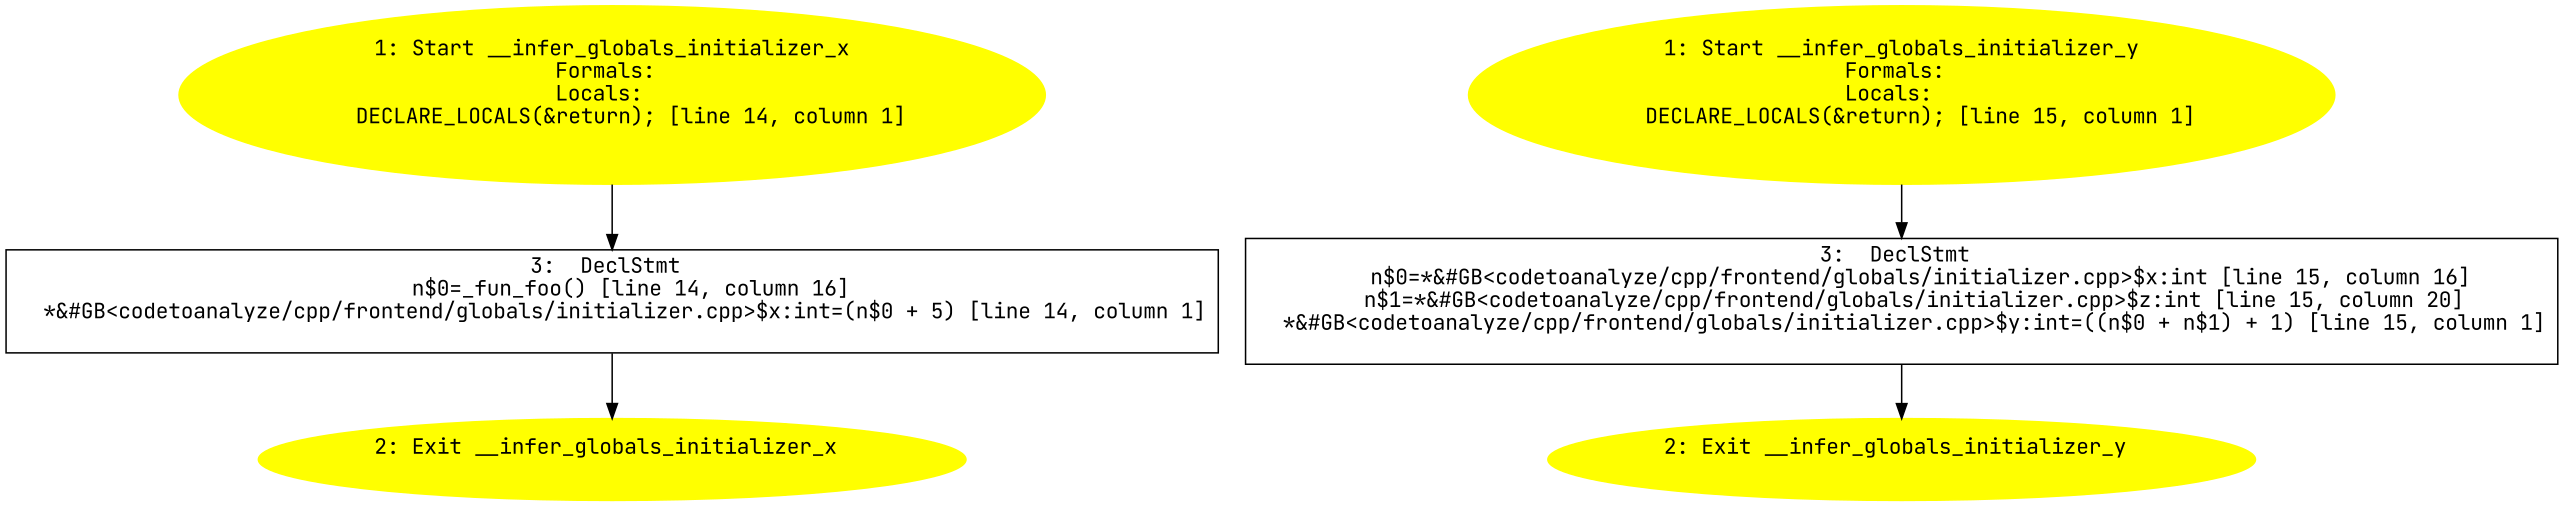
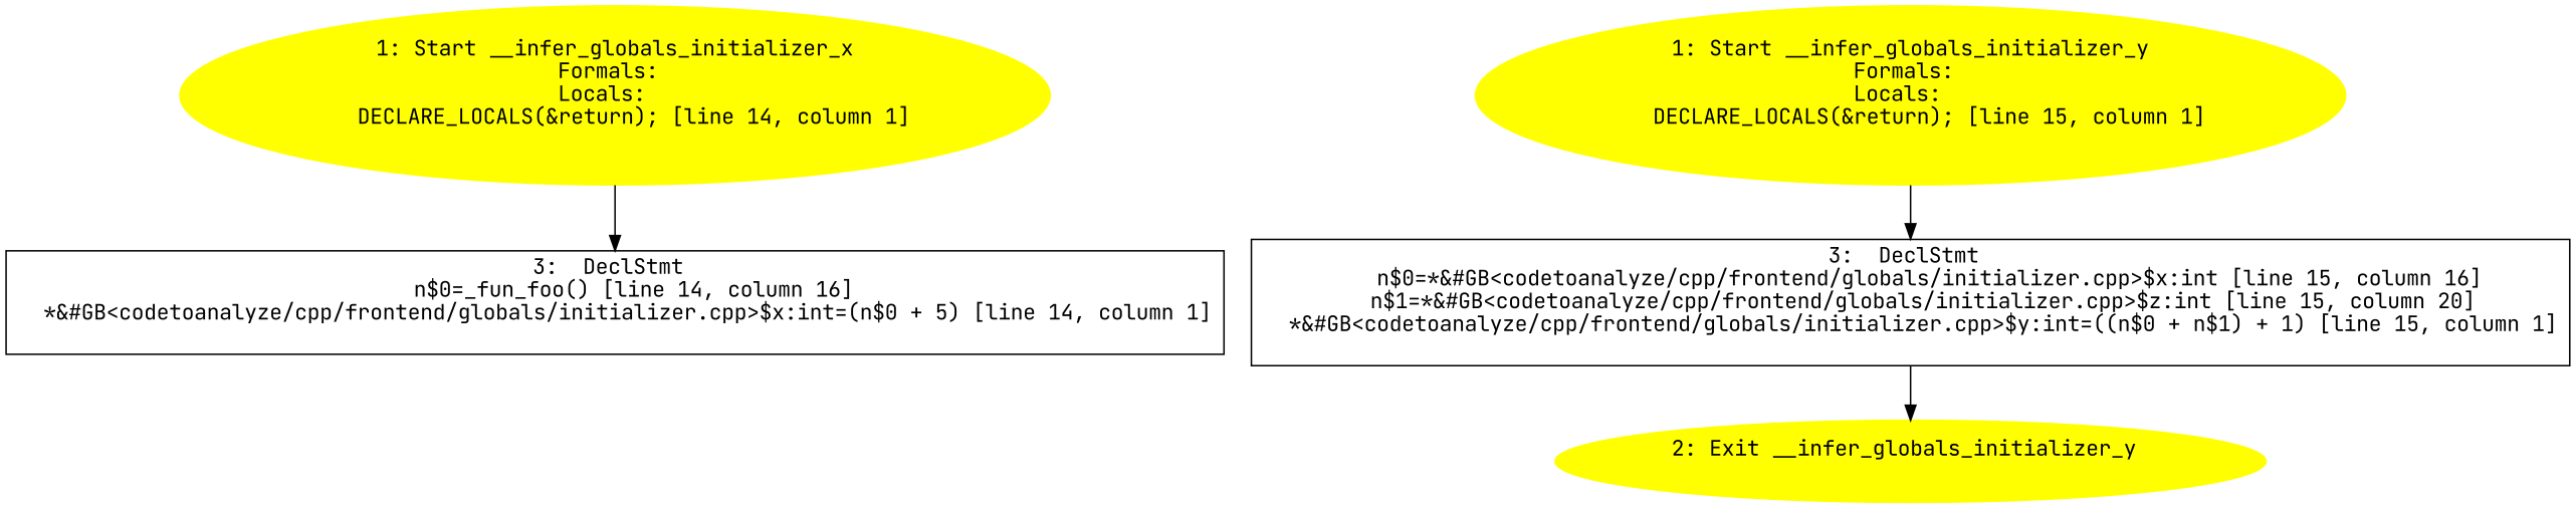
  digraph {
    fontname="JetBrains Mono"
    node [color=yellow style=filled fontname="JetBrains Mono"]
    edge [fontname="JetBrains Mono"]
    n1 [label="1: Start __infer_globals_initializer_x\nFormals: \nLocals:  \n   DECLARE_LOCALS(&return); [line 14, column 1]\n "]
    n2 [label="3:  DeclStmt \n   n$0=_fun_foo() [line 14, column 16]\n  *&#GB<codetoanalyze/cpp/frontend/globals/initializer.cpp>$x:int=(n$0 + 5) [line 14, column 1]\n " shape=box color="" style=""]
-   n3 [label="2: Exit __infer_globals_initializer_x \n  "]
    n4 [label="1: Start __infer_globals_initializer_y\nFormals: \nLocals:  \n   DECLARE_LOCALS(&return); [line 15, column 1]\n "]
    n5 [label="3:  DeclStmt \n   n$0=*&#GB<codetoanalyze/cpp/frontend/globals/initializer.cpp>$x:int [line 15, column 16]\n  n$1=*&#GB<codetoanalyze/cpp/frontend/globals/initializer.cpp>$z:int [line 15, column 20]\n  *&#GB<codetoanalyze/cpp/frontend/globals/initializer.cpp>$y:int=((n$0 + n$1) + 1) [line 15, column 1]\n " shape=box color="" style=""]
    n6 [label="2: Exit __infer_globals_initializer_y \n  "]
    n1 -> n2
-   n2 -> n3
    n4 -> n5
    n5 -> n6
  }
